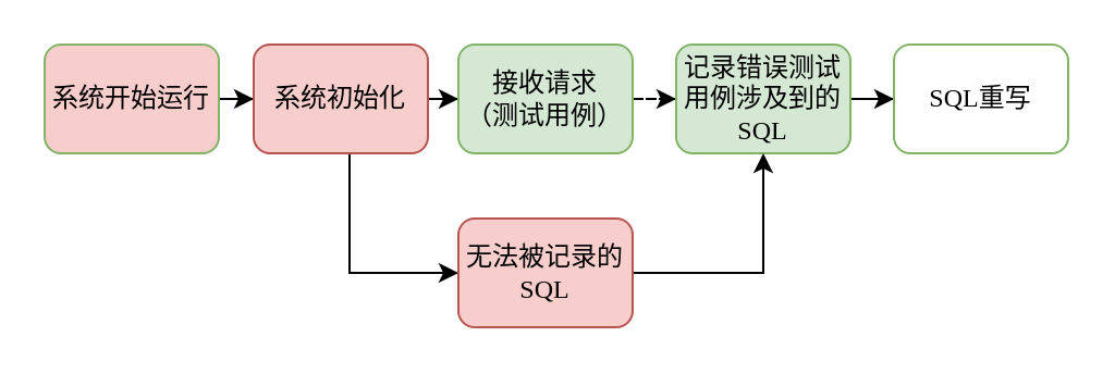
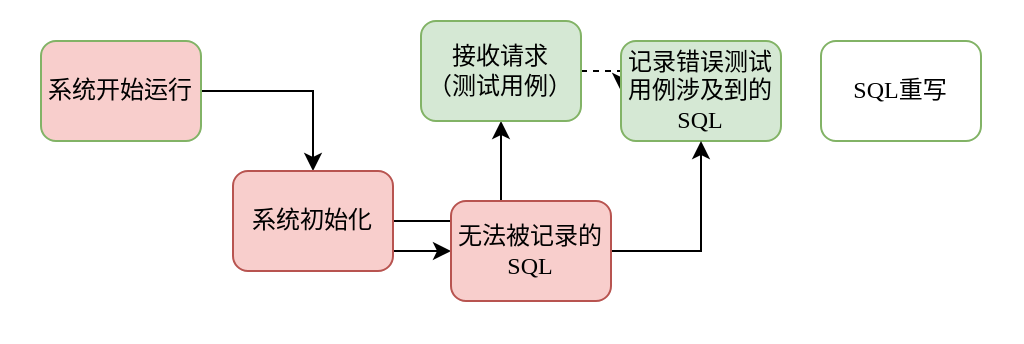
  <mxCell id="0" />
  <mxCell id="1" parent="0" />
  <mxCell id="2" value="" style="edgeStyle=orthogonalEdgeStyle;rounded=0;orthogonalLoop=1;jettySize=auto;html=1;fontFamily=宋体;" edge="1" parent="1" source="3" target="6"><mxGeometry relative="1" as="geometry" /></mxCell>
  <mxCell id="3" value="系统开始运行" style="rounded=1;whiteSpace=wrap;html=1;fontFamily=宋体;fillColor=#f8cecc;strokeColor=#82b366;" vertex="1" parent="1"><mxGeometry x="20" y="20" width="80" height="50" as="geometry" /></mxCell>
  <mxCell id="4" value="" style="edgeStyle=orthogonalEdgeStyle;rounded=0;orthogonalLoop=1;jettySize=auto;html=1;fontFamily=宋体;" edge="1" parent="1" source="6" target="8"><mxGeometry relative="1" as="geometry" /></mxCell>
  <mxCell id="5" value="" style="edgeStyle=orthogonalEdgeStyle;rounded=0;orthogonalLoop=1;jettySize=auto;html=1;entryX=0;entryY=0.5;entryDx=0;entryDy=0;" edge="1" parent="1" source="6" target="13"><mxGeometry relative="1" as="geometry"><Array as="points"><mxPoint x="160" y="125" /></Array></mxGeometry></mxCell>
- <mxCell id="6" value="系统初始化" style="whiteSpace=wrap;html=1;rounded=1;fontFamily=宋体;fillColor=#f8cecc;strokeColor=#b85450;" vertex="1" parent="1"><mxGeometry x="116" y="20" width="80" height="50" as="geometry" /></mxCell>
+ <mxCell id="6" value="系统初始化" style="whiteSpace=wrap;html=1;rounded=1;fontFamily=宋体;fillColor=#f8cecc;strokeColor=#b85450;" vertex="1" parent="1"><mxGeometry x="116" y="85" width="80" height="50" as="geometry" /></mxCell>
  <mxCell id="7" value="" style="edgeStyle=orthogonalEdgeStyle;rounded=0;orthogonalLoop=1;jettySize=auto;html=1;fontFamily=宋体;dashed=1;" edge="1" parent="1" source="8" target="10"><mxGeometry relative="1" as="geometry" /></mxCell>
- <mxCell id="8" value="接收请求&lt;div&gt;（测试用例）&lt;/div&gt;" style="whiteSpace=wrap;html=1;rounded=1;fontFamily=宋体;fillColor=#d5e8d4;strokeColor=#82b366;" vertex="1" parent="1"><mxGeometry x="210" y="20" width="80" height="50" as="geometry" /></mxCell>
- <mxCell id="9" value="" style="edgeStyle=orthogonalEdgeStyle;rounded=0;orthogonalLoop=1;jettySize=auto;html=1;" edge="1" parent="1" source="10" target="11"><mxGeometry relative="1" as="geometry" /></mxCell>
+ <mxCell id="8" value="接收请求&lt;div&gt;（测试用例）&lt;/div&gt;" style="whiteSpace=wrap;html=1;rounded=1;fontFamily=宋体;fillColor=#d5e8d4;strokeColor=#82b366;" vertex="1" parent="1"><mxGeometry x="210" y="10" width="80" height="50" as="geometry" /></mxCell>
  <mxCell id="10" value="记录错误测试用例涉及到的SQL" style="whiteSpace=wrap;html=1;rounded=1;fontFamily=宋体;fillColor=#d5e8d4;strokeColor=#82b366;" vertex="1" parent="1"><mxGeometry x="310" y="20" width="80" height="50" as="geometry" /></mxCell>
  <mxCell id="11" value="SQL重写" style="whiteSpace=wrap;html=1;rounded=1;fontFamily=宋体;fillColor=#ffffff;strokeColor=#82b366;" vertex="1" parent="1"><mxGeometry x="410" y="20" width="80" height="50" as="geometry" /></mxCell>
  <mxCell id="12" style="edgeStyle=orthogonalEdgeStyle;rounded=0;orthogonalLoop=1;jettySize=auto;html=1;entryX=0.5;entryY=1;entryDx=0;entryDy=0;" edge="1" parent="1" source="13" target="10"><mxGeometry relative="1" as="geometry" /></mxCell>
- <mxCell id="13" value="无法被记录的SQL" style="whiteSpace=wrap;html=1;rounded=1;fontFamily=宋体;fillColor=#f8cecc;strokeColor=#b85450;" vertex="1" parent="1"><mxGeometry x="210" y="100" width="80" height="50" as="geometry" /></mxCell>
+ <mxCell id="13" value="无法被记录的SQL" style="whiteSpace=wrap;html=1;rounded=1;fontFamily=宋体;fillColor=#f8cecc;strokeColor=#b85450;" vertex="1" parent="1"><mxGeometry x="225" y="100" width="80" height="50" as="geometry" /></mxCell>
